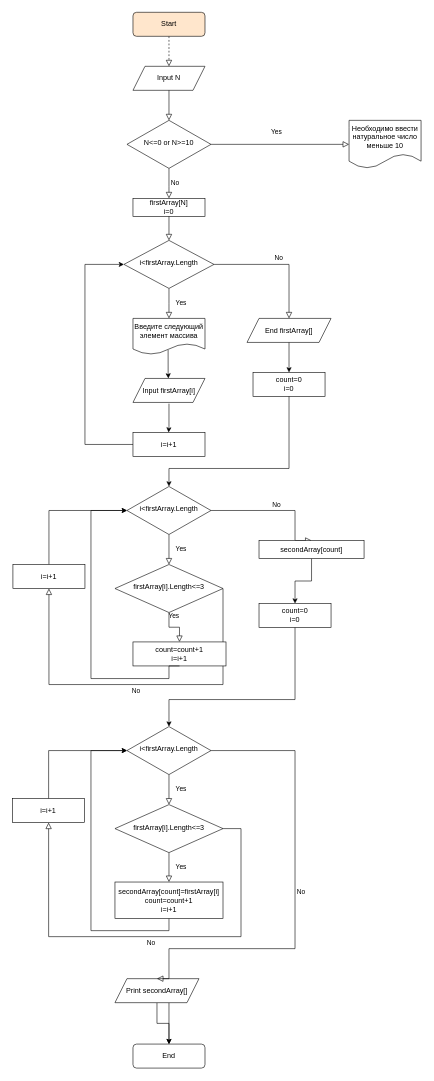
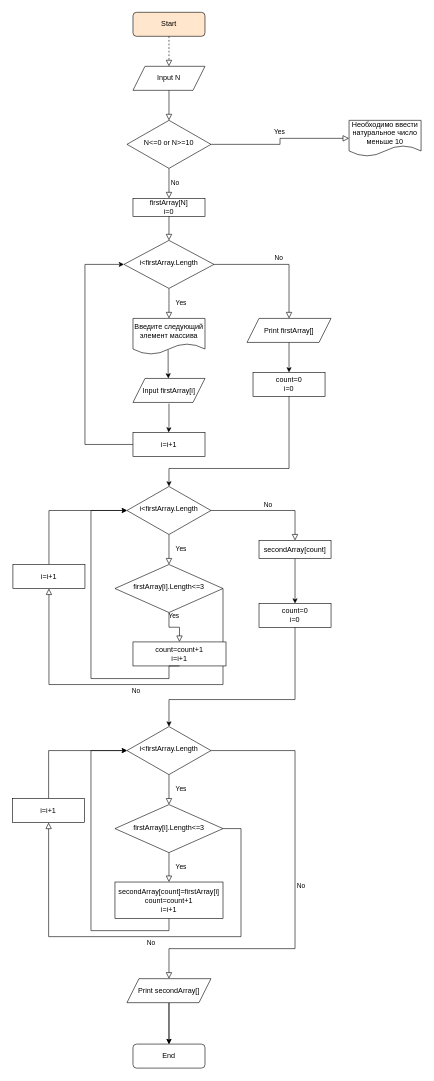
  <mxCell id="0" />
  <mxCell id="1" parent="0" />
  <mxCell id="2" value="" style="rounded=0;html=1;jettySize=auto;orthogonalLoop=1;fontSize=11;endArrow=block;endFill=0;endSize=8;strokeWidth=1;shadow=0;labelBackgroundColor=none;edgeStyle=orthogonalEdgeStyle;dashed=1;" parent="1" source="3" target="8" edge="1"><mxGeometry relative="1" as="geometry" /></mxCell>
  <mxCell id="3" value="Start" style="rounded=1;whiteSpace=wrap;html=1;fontSize=12;glass=0;strokeWidth=1;shadow=0;fillColor=#ffe6cc;" parent="1" vertex="1"><mxGeometry x="221" y="20" width="120" height="40" as="geometry" /></mxCell>
  <mxCell id="4" value="Yes" style="rounded=0;html=1;jettySize=auto;orthogonalLoop=1;fontSize=11;endArrow=block;endFill=0;endSize=8;strokeWidth=1;shadow=0;labelBackgroundColor=none;edgeStyle=orthogonalEdgeStyle;entryX=0;entryY=0.5;entryDx=0;entryDy=0;" parent="1" source="6" target="22" edge="1"><mxGeometry x="-0.048" y="20" relative="1" as="geometry"><mxPoint as="offset" /><mxPoint x="281" y="390" as="targetPoint" /></mxGeometry></mxCell>
  <mxCell id="5" value="No" style="edgeStyle=orthogonalEdgeStyle;rounded=0;html=1;jettySize=auto;orthogonalLoop=1;fontSize=11;endArrow=block;endFill=0;endSize=8;strokeWidth=1;shadow=0;labelBackgroundColor=none;exitX=0.5;exitY=1;exitDx=0;exitDy=0;entryX=0.5;entryY=0;entryDx=0;entryDy=0;" parent="1" source="6" target="10" edge="1"><mxGeometry y="10" relative="1" as="geometry"><mxPoint as="offset" /><mxPoint x="431" y="320" as="sourcePoint" /><mxPoint x="281" y="650" as="targetPoint" /><Array as="points"><mxPoint x="281" y="310" /><mxPoint x="281" y="310" /></Array></mxGeometry></mxCell>
  <mxCell id="6" value="N&amp;lt;=0 or N&amp;gt;=10" style="rhombus;whiteSpace=wrap;html=1;shadow=0;fontFamily=Helvetica;fontSize=12;align=center;strokeWidth=1;spacing=6;spacingTop=-4;" parent="1" vertex="1"><mxGeometry x="211" y="200" width="140" height="80" as="geometry" /></mxCell>
  <mxCell id="7" value="End" style="rounded=1;whiteSpace=wrap;html=1;fontSize=12;glass=0;strokeWidth=1;shadow=0;" parent="1" vertex="1"><mxGeometry x="221" y="1739" width="120" height="40" as="geometry" /></mxCell>
  <mxCell id="8" value="Input N" style="shape=parallelogram;perimeter=parallelogramPerimeter;whiteSpace=wrap;html=1;fixedSize=1;" parent="1" vertex="1"><mxGeometry x="221" y="110" width="120" height="40" as="geometry" /></mxCell>
  <mxCell id="9" value="" style="rounded=0;html=1;jettySize=auto;orthogonalLoop=1;fontSize=11;endArrow=block;endFill=0;endSize=8;strokeWidth=1;shadow=0;labelBackgroundColor=none;edgeStyle=orthogonalEdgeStyle;exitX=0.5;exitY=1;exitDx=0;exitDy=0;entryX=0.5;entryY=0;entryDx=0;entryDy=0;" parent="1" source="8" target="6" edge="1"><mxGeometry relative="1" as="geometry"><mxPoint x="291" y="70" as="sourcePoint" /><mxPoint x="291" y="190" as="targetPoint" /></mxGeometry></mxCell>
  <mxCell id="10" value="firstArray[N]&lt;br&gt;i=0" style="rounded=0;whiteSpace=wrap;html=1;" parent="1" vertex="1"><mxGeometry x="221" y="330" width="120" height="30" as="geometry" /></mxCell>
  <mxCell id="11" value="i=i+1" style="rounded=0;whiteSpace=wrap;html=1;" parent="1" vertex="1"><mxGeometry x="221" y="720" width="120" height="40" as="geometry" /></mxCell>
  <mxCell id="12" value="" style="edgeStyle=orthogonalEdgeStyle;rounded=0;orthogonalLoop=1;jettySize=auto;html=1;entryX=0;entryY=0.5;entryDx=0;entryDy=0;exitX=0;exitY=0.5;exitDx=0;exitDy=0;" parent="1" source="11" target="21" edge="1"><mxGeometry relative="1" as="geometry"><mxPoint x="131" y="760" as="sourcePoint" /><mxPoint x="181" y="320" as="targetPoint" /><Array as="points"><mxPoint x="141" y="740" /><mxPoint x="141" y="440" /></Array></mxGeometry></mxCell>
  <mxCell id="13" value="" style="edgeStyle=orthogonalEdgeStyle;rounded=0;orthogonalLoop=1;jettySize=auto;html=1;exitX=0.5;exitY=1;exitDx=0;exitDy=0;entryX=0.5;entryY=0;entryDx=0;entryDy=0;" parent="1" source="15" target="7" edge="1"><mxGeometry relative="1" as="geometry"><mxPoint x="291" y="1539" as="sourcePoint" /><mxPoint x="291" y="1579" as="targetPoint" /></mxGeometry></mxCell>
  <mxCell id="14" value="" style="edgeStyle=orthogonalEdgeStyle;rounded=0;orthogonalLoop=1;jettySize=auto;html=1;" parent="1" source="15" target="7" edge="1"><mxGeometry relative="1" as="geometry"><Array as="points"><mxPoint x="281" y="1709" /><mxPoint x="281" y="1709" /></Array></mxGeometry></mxCell>
- <mxCell id="15" value="Print secondArray[]" style="shape=parallelogram;perimeter=parallelogramPerimeter;whiteSpace=wrap;html=1;fixedSize=1;" parent="1" vertex="1"><mxGeometry x="191" y="1630" width="140" height="40" as="geometry" /></mxCell>
+ <mxCell id="15" value="Print secondArray[]" style="shape=parallelogram;perimeter=parallelogramPerimeter;whiteSpace=wrap;html=1;fixedSize=1;" parent="1" vertex="1"><mxGeometry x="211" y="1630" width="140" height="40" as="geometry" /></mxCell>
  <mxCell id="16" value="Yes" style="rounded=0;html=1;jettySize=auto;orthogonalLoop=1;fontSize=11;endArrow=block;endFill=0;endSize=8;strokeWidth=1;shadow=0;labelBackgroundColor=none;edgeStyle=orthogonalEdgeStyle;exitX=0.5;exitY=1;exitDx=0;exitDy=0;entryX=0.5;entryY=0;entryDx=0;entryDy=0;" parent="1" source="18" target="34" edge="1"><mxGeometry x="-0.048" y="20" relative="1" as="geometry"><mxPoint as="offset" /><mxPoint x="281" y="940" as="targetPoint" /><Array as="points" /><mxPoint x="281" y="930" as="sourcePoint" /></mxGeometry></mxCell>
  <mxCell id="17" value="No" style="edgeStyle=orthogonalEdgeStyle;rounded=0;html=1;jettySize=auto;orthogonalLoop=1;fontSize=11;endArrow=block;endFill=0;endSize=8;strokeWidth=1;shadow=0;labelBackgroundColor=none;exitX=1;exitY=0.5;exitDx=0;exitDy=0;entryX=0.5;entryY=0;entryDx=0;entryDy=0;" parent="1" source="18" target="39" edge="1"><mxGeometry y="10" relative="1" as="geometry"><mxPoint as="offset" /><mxPoint x="811" y="655" as="sourcePoint" /><mxPoint x="501" y="850" as="targetPoint" /><Array as="points"><mxPoint x="491" y="850" /></Array></mxGeometry></mxCell>
  <mxCell id="18" value="i&amp;lt;firstArray.Length" style="rhombus;whiteSpace=wrap;html=1;shadow=0;fontFamily=Helvetica;fontSize=12;align=center;strokeWidth=1;spacing=6;spacingTop=-4;" parent="1" vertex="1"><mxGeometry x="211" y="810" width="140" height="80" as="geometry" /></mxCell>
  <mxCell id="19" value="Yes" style="rounded=0;html=1;jettySize=auto;orthogonalLoop=1;fontSize=11;endArrow=block;endFill=0;endSize=8;strokeWidth=1;shadow=0;labelBackgroundColor=none;edgeStyle=orthogonalEdgeStyle;" parent="1" source="21" edge="1"><mxGeometry x="-0.048" y="20" relative="1" as="geometry"><mxPoint as="offset" /><mxPoint x="281" y="530" as="targetPoint" /><Array as="points" /></mxGeometry></mxCell>
  <mxCell id="20" value="No" style="edgeStyle=orthogonalEdgeStyle;rounded=0;html=1;jettySize=auto;orthogonalLoop=1;fontSize=11;endArrow=block;endFill=0;endSize=8;strokeWidth=1;shadow=0;labelBackgroundColor=none;exitX=1;exitY=0.5;exitDx=0;exitDy=0;entryX=0.5;entryY=0;entryDx=0;entryDy=0;" parent="1" source="21" target="28" edge="1"><mxGeometry y="10" relative="1" as="geometry"><mxPoint as="offset" /><mxPoint x="431" y="440" as="sourcePoint" /><mxPoint x="431" y="440" as="targetPoint" /><Array as="points"><mxPoint x="481" y="440" /></Array></mxGeometry></mxCell>
  <mxCell id="21" value="i&amp;lt;firstArray.Length" style="rhombus;whiteSpace=wrap;html=1;shadow=0;fontFamily=Helvetica;fontSize=12;align=center;strokeWidth=1;spacing=6;spacingTop=-4;" parent="1" vertex="1"><mxGeometry x="206" y="400" width="150" height="80" as="geometry" /></mxCell>
- <mxCell id="22" value="Необходимо ввести натуральное число меньше 10" style="shape=document;whiteSpace=wrap;html=1;boundedLbl=1;" parent="1" vertex="1"><mxGeometry x="581" y="200" width="120" height="80" as="geometry" /></mxCell>
+ <mxCell id="22" value="Необходимо ввести натуральное число меньше 10" style="shape=document;whiteSpace=wrap;html=1;boundedLbl=1;" parent="1" vertex="1"><mxGeometry x="581" y="200" width="120" height="60" as="geometry" /></mxCell>
  <mxCell id="23" value="" style="rounded=0;html=1;jettySize=auto;orthogonalLoop=1;fontSize=11;endArrow=block;endFill=0;endSize=8;strokeWidth=1;shadow=0;labelBackgroundColor=none;edgeStyle=orthogonalEdgeStyle;" edge="1" parent="1" source="10"><mxGeometry relative="1" as="geometry"><mxPoint x="280.5" y="370" as="sourcePoint" /><mxPoint x="281" y="400" as="targetPoint" /><Array as="points"><mxPoint x="281" y="400" /><mxPoint x="281" y="400" /></Array></mxGeometry></mxCell>
  <mxCell id="24" value="Введите следующий элемент массива" style="shape=document;whiteSpace=wrap;html=1;boundedLbl=1;" vertex="1" parent="1"><mxGeometry x="221" y="530" width="120" height="60" as="geometry" /></mxCell>
  <mxCell id="25" value="" style="edgeStyle=orthogonalEdgeStyle;rounded=0;orthogonalLoop=1;jettySize=auto;html=1;exitX=0.488;exitY=0.874;exitDx=0;exitDy=0;exitPerimeter=0;" edge="1" parent="1" source="24"><mxGeometry relative="1" as="geometry"><mxPoint x="281" y="622" as="sourcePoint" /><mxPoint x="280" y="630" as="targetPoint" /><Array as="points"><mxPoint x="280" y="620" /></Array></mxGeometry></mxCell>
  <mxCell id="26" value="Input firstArray[i]" style="shape=parallelogram;perimeter=parallelogramPerimeter;whiteSpace=wrap;html=1;fixedSize=1;" vertex="1" parent="1"><mxGeometry x="221" y="630" width="120" height="40" as="geometry" /></mxCell>
  <mxCell id="27" value="" style="edgeStyle=orthogonalEdgeStyle;rounded=0;orthogonalLoop=1;jettySize=auto;html=1;" edge="1" parent="1"><mxGeometry relative="1" as="geometry"><mxPoint x="281" y="672" as="sourcePoint" /><mxPoint x="280.41" y="720" as="targetPoint" /><Array as="points"><mxPoint x="280.41" y="710" /></Array></mxGeometry></mxCell>
- <mxCell id="28" value="End firstArray[]" style="shape=parallelogram;perimeter=parallelogramPerimeter;whiteSpace=wrap;html=1;fixedSize=1;" vertex="1" parent="1"><mxGeometry x="411" y="530" width="140" height="40" as="geometry" /></mxCell>
+ <mxCell id="28" value="Print firstArray[]" style="shape=parallelogram;perimeter=parallelogramPerimeter;whiteSpace=wrap;html=1;fixedSize=1;" vertex="1" parent="1"><mxGeometry x="411" y="530" width="140" height="40" as="geometry" /></mxCell>
  <mxCell id="29" value="" style="edgeStyle=orthogonalEdgeStyle;rounded=0;orthogonalLoop=1;jettySize=auto;html=1;exitX=0.5;exitY=1;exitDx=0;exitDy=0;entryX=0.5;entryY=0;entryDx=0;entryDy=0;" edge="1" parent="1" source="28" target="30"><mxGeometry relative="1" as="geometry"><mxPoint x="480.41" y="580" as="sourcePoint" /><mxPoint x="480" y="610" as="targetPoint" /><Array as="points" /></mxGeometry></mxCell>
  <mxCell id="30" value="count=0&lt;br&gt;i=0" style="rounded=0;whiteSpace=wrap;html=1;" vertex="1" parent="1"><mxGeometry x="421" y="620" width="120" height="40" as="geometry" /></mxCell>
  <mxCell id="31" value="" style="edgeStyle=orthogonalEdgeStyle;rounded=0;orthogonalLoop=1;jettySize=auto;html=1;exitX=0.5;exitY=1;exitDx=0;exitDy=0;entryX=0.5;entryY=0;entryDx=0;entryDy=0;" edge="1" parent="1" source="30" target="18"><mxGeometry relative="1" as="geometry"><mxPoint x="480.41" y="710" as="sourcePoint" /><mxPoint x="480.41" y="790" as="targetPoint" /><Array as="points"><mxPoint x="481" y="780" /><mxPoint x="281" y="780" /></Array></mxGeometry></mxCell>
  <mxCell id="32" value="Yes" style="rounded=0;html=1;jettySize=auto;orthogonalLoop=1;fontSize=11;endArrow=block;endFill=0;endSize=8;strokeWidth=1;shadow=0;labelBackgroundColor=none;edgeStyle=orthogonalEdgeStyle;exitX=0.5;exitY=1;exitDx=0;exitDy=0;entryX=0.5;entryY=0;entryDx=0;entryDy=0;" edge="1" parent="1" source="34" target="35"><mxGeometry x="-0.048" y="20" relative="1" as="geometry"><mxPoint as="offset" /><mxPoint x="281" y="1070" as="targetPoint" /><Array as="points" /><mxPoint x="281" y="1060" as="sourcePoint" /></mxGeometry></mxCell>
  <mxCell id="33" value="No" style="edgeStyle=orthogonalEdgeStyle;rounded=0;html=1;jettySize=auto;orthogonalLoop=1;fontSize=11;endArrow=block;endFill=0;endSize=8;strokeWidth=1;shadow=0;labelBackgroundColor=none;exitX=1;exitY=0.5;exitDx=0;exitDy=0;entryX=0.5;entryY=1;entryDx=0;entryDy=0;" edge="1" parent="1" source="34" target="50"><mxGeometry y="10" relative="1" as="geometry"><mxPoint as="offset" /><mxPoint x="811" y="785" as="sourcePoint" /><mxPoint x="81" y="990" as="targetPoint" /><Array as="points"><mxPoint x="371" y="1140" /><mxPoint x="81" y="1140" /></Array></mxGeometry></mxCell>
  <mxCell id="34" value="firstArray[i].Length&amp;lt;=3" style="rhombus;whiteSpace=wrap;html=1;shadow=0;fontFamily=Helvetica;fontSize=12;align=center;strokeWidth=1;spacing=6;spacingTop=-4;" vertex="1" parent="1"><mxGeometry x="191" y="940" width="180" height="80" as="geometry" /></mxCell>
  <mxCell id="35" value="count=count+1&lt;br&gt;i=i+1" style="rounded=0;whiteSpace=wrap;html=1;" vertex="1" parent="1"><mxGeometry x="221" y="1069" width="155" height="40" as="geometry" /></mxCell>
  <mxCell id="36" value="" style="edgeStyle=orthogonalEdgeStyle;rounded=0;orthogonalLoop=1;jettySize=auto;html=1;exitX=0.5;exitY=0;exitDx=0;exitDy=0;entryX=0;entryY=0.5;entryDx=0;entryDy=0;" edge="1" parent="1" source="50" target="18"><mxGeometry relative="1" as="geometry"><mxPoint x="31" y="820" as="sourcePoint" /><mxPoint x="31" y="900" as="targetPoint" /></mxGeometry></mxCell>
  <mxCell id="37" value="" style="edgeStyle=orthogonalEdgeStyle;rounded=0;orthogonalLoop=1;jettySize=auto;html=1;exitX=0.5;exitY=1;exitDx=0;exitDy=0;entryX=0.5;entryY=0;entryDx=0;entryDy=0;" edge="1" parent="1" source="39" target="40"><mxGeometry relative="1" as="geometry"><mxPoint x="490.41" y="940" as="sourcePoint" /><mxPoint x="490" y="990" as="targetPoint" /></mxGeometry></mxCell>
  <mxCell id="38" value="" style="edgeStyle=orthogonalEdgeStyle;rounded=0;orthogonalLoop=1;jettySize=auto;html=1;exitX=0.5;exitY=1;exitDx=0;exitDy=0;entryX=0;entryY=0.5;entryDx=0;entryDy=0;" edge="1" parent="1" source="35" target="18"><mxGeometry relative="1" as="geometry"><mxPoint x="281" y="1120" as="sourcePoint" /><mxPoint x="280.41" y="1200" as="targetPoint" /><Array as="points"><mxPoint x="281" y="1130" /><mxPoint x="151" y="1130" /><mxPoint x="151" y="850" /></Array></mxGeometry></mxCell>
- <mxCell id="39" value="secondArray[count]" style="rounded=0;whiteSpace=wrap;html=1;" vertex="1" parent="1"><mxGeometry x="431" y="900" width="175" height="30" as="geometry" /></mxCell>
+ <mxCell id="39" value="secondArray[count]" style="rounded=0;whiteSpace=wrap;html=1;" vertex="1" parent="1"><mxGeometry x="431" y="900" width="120" height="30" as="geometry" /></mxCell>
  <mxCell id="40" value="count=0&lt;br&gt;i=0" style="rounded=0;whiteSpace=wrap;html=1;" vertex="1" parent="1"><mxGeometry x="431" y="1005" width="120" height="40" as="geometry" /></mxCell>
  <mxCell id="41" value="" style="edgeStyle=orthogonalEdgeStyle;rounded=0;orthogonalLoop=1;jettySize=auto;html=1;exitX=0.5;exitY=1;exitDx=0;exitDy=0;entryX=0.5;entryY=0;entryDx=0;entryDy=0;" edge="1" parent="1" source="40" target="44"><mxGeometry relative="1" as="geometry"><mxPoint x="490.41" y="1095" as="sourcePoint" /><mxPoint x="281" y="1200" as="targetPoint" /><Array as="points"><mxPoint x="491" y="1165" /><mxPoint x="281" y="1165" /></Array></mxGeometry></mxCell>
  <mxCell id="42" value="Yes" style="rounded=0;html=1;jettySize=auto;orthogonalLoop=1;fontSize=11;endArrow=block;endFill=0;endSize=8;strokeWidth=1;shadow=0;labelBackgroundColor=none;edgeStyle=orthogonalEdgeStyle;exitX=0.5;exitY=1;exitDx=0;exitDy=0;entryX=0.5;entryY=0;entryDx=0;entryDy=0;" edge="1" parent="1" source="44" target="47"><mxGeometry x="-0.048" y="20" relative="1" as="geometry"><mxPoint as="offset" /><mxPoint x="281" y="1340" as="targetPoint" /><Array as="points" /><mxPoint x="281" y="1330" as="sourcePoint" /></mxGeometry></mxCell>
  <mxCell id="43" value="No" style="edgeStyle=orthogonalEdgeStyle;rounded=0;html=1;jettySize=auto;orthogonalLoop=1;fontSize=11;endArrow=block;endFill=0;endSize=8;strokeWidth=1;shadow=0;labelBackgroundColor=none;exitX=1;exitY=0.5;exitDx=0;exitDy=0;entryX=0.5;entryY=0;entryDx=0;entryDy=0;" edge="1" parent="1" source="44" target="15"><mxGeometry y="10" relative="1" as="geometry"><mxPoint as="offset" /><mxPoint x="811" y="1055" as="sourcePoint" /><mxPoint x="491" y="1300" as="targetPoint" /><Array as="points"><mxPoint x="491" y="1250" /><mxPoint x="491" y="1580" /><mxPoint x="281" y="1580" /></Array></mxGeometry></mxCell>
  <mxCell id="44" value="i&amp;lt;firstArray.Length" style="rhombus;whiteSpace=wrap;html=1;shadow=0;fontFamily=Helvetica;fontSize=12;align=center;strokeWidth=1;spacing=6;spacingTop=-4;" vertex="1" parent="1"><mxGeometry x="211" y="1210" width="140" height="80" as="geometry" /></mxCell>
  <mxCell id="45" value="Yes" style="rounded=0;html=1;jettySize=auto;orthogonalLoop=1;fontSize=11;endArrow=block;endFill=0;endSize=8;strokeWidth=1;shadow=0;labelBackgroundColor=none;edgeStyle=orthogonalEdgeStyle;exitX=0.5;exitY=1;exitDx=0;exitDy=0;entryX=0.5;entryY=0;entryDx=0;entryDy=0;" edge="1" parent="1" source="47" target="48"><mxGeometry x="-0.048" y="20" relative="1" as="geometry"><mxPoint as="offset" /><mxPoint x="281" y="1470" as="targetPoint" /><Array as="points" /><mxPoint x="281" y="1460" as="sourcePoint" /></mxGeometry></mxCell>
  <mxCell id="46" value="No" style="edgeStyle=orthogonalEdgeStyle;rounded=0;html=1;jettySize=auto;orthogonalLoop=1;fontSize=11;endArrow=block;endFill=0;endSize=8;strokeWidth=1;shadow=0;labelBackgroundColor=none;exitX=1;exitY=0.5;exitDx=0;exitDy=0;entryX=0.5;entryY=1;entryDx=0;entryDy=0;" edge="1" parent="1" source="47" target="52"><mxGeometry y="10" relative="1" as="geometry"><mxPoint as="offset" /><mxPoint x="811" y="1185" as="sourcePoint" /><mxPoint x="81" y="1410" as="targetPoint" /><Array as="points"><mxPoint x="401" y="1380" /><mxPoint x="401" y="1560" /><mxPoint x="80" y="1560" /></Array></mxGeometry></mxCell>
  <mxCell id="47" value="firstArray[i].Length&amp;lt;=3" style="rhombus;whiteSpace=wrap;html=1;shadow=0;fontFamily=Helvetica;fontSize=12;align=center;strokeWidth=1;spacing=6;spacingTop=-4;" vertex="1" parent="1"><mxGeometry x="191" y="1340" width="180" height="80" as="geometry" /></mxCell>
  <mxCell id="48" value="secondArray[count]=firstArray[i]&lt;br&gt;count=count+1&lt;br&gt;i=i+1" style="rounded=0;whiteSpace=wrap;html=1;" vertex="1" parent="1"><mxGeometry x="191" y="1469" width="180" height="61" as="geometry" /></mxCell>
  <mxCell id="49" value="" style="edgeStyle=orthogonalEdgeStyle;rounded=0;orthogonalLoop=1;jettySize=auto;html=1;exitX=0.5;exitY=1;exitDx=0;exitDy=0;entryX=0;entryY=0.5;entryDx=0;entryDy=0;" edge="1" parent="1" source="48" target="44"><mxGeometry relative="1" as="geometry"><mxPoint x="281" y="1520" as="sourcePoint" /><mxPoint x="280.41" y="1600" as="targetPoint" /><Array as="points"><mxPoint x="281" y="1550" /><mxPoint x="151" y="1550" /><mxPoint x="151" y="1250" /></Array></mxGeometry></mxCell>
  <mxCell id="50" value="i=i+1" style="rounded=0;whiteSpace=wrap;html=1;" vertex="1" parent="1"><mxGeometry x="21" y="940" width="120" height="40" as="geometry" /></mxCell>
  <mxCell id="51" value="" style="edgeStyle=orthogonalEdgeStyle;rounded=0;orthogonalLoop=1;jettySize=auto;html=1;exitX=0.5;exitY=0;exitDx=0;exitDy=0;entryX=0;entryY=0.5;entryDx=0;entryDy=0;" edge="1" parent="1" source="52" target="44"><mxGeometry relative="1" as="geometry"><mxPoint x="30.47" y="1210" as="sourcePoint" /><mxPoint x="121" y="1250" as="targetPoint" /><Array as="points"><mxPoint x="80" y="1250" /></Array></mxGeometry></mxCell>
  <mxCell id="52" value="i=i+1" style="rounded=0;whiteSpace=wrap;html=1;" vertex="1" parent="1"><mxGeometry x="20.47" y="1330" width="120" height="40" as="geometry" /></mxCell>
